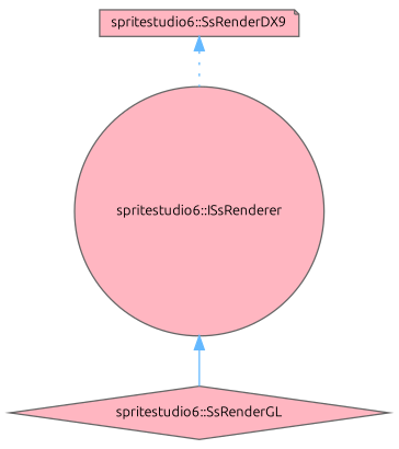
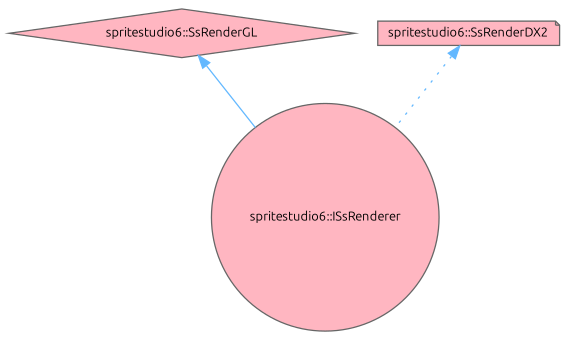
  digraph {
    fontname=Ubuntu
    rankdir=TB
    node [color=grey40 fillcolor=lightpink fontname=Ubuntu fontsize=10 style=filled]
    edge [color=steelblue1 dir=back fontname=Ubuntu fontsize=10 labelfontname=Helvetica labelfontsize=10]
    n1 [height=0.2 label="spritestudio6::ISsRenderer" shape=circle width=0.4]
    n2 [height=0.2 label="spritestudio6::SsRenderGL" shape=diamond width=0.4]
-   n3 [height=0.2 label="spritestudio6::SsRenderDX9" shape=note width=0.4]
-   n1 -> n2 [style=solid]
+   n3 [height=0.2 label="spritestudio6::SsRenderDX2" shape=note width=0.4]
+   n2 -> n1 [style=solid]
    n3 -> n1 [style=dotted]
  }
